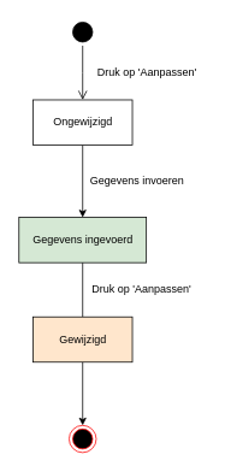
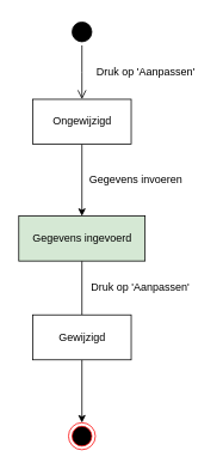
  <mxCell id="0" />
  <mxCell id="1" parent="0" />
  <mxCell id="2" value="" style="ellipse;html=1;shape=startState;fillColor=#000000;strokeColor=#000000;" vertex="1" parent="1"><mxGeometry x="76" y="20" width="30" height="30" as="geometry" /></mxCell>
  <mxCell id="3" value="" style="edgeStyle=orthogonalEdgeStyle;html=1;verticalAlign=bottom;endArrow=open;endSize=8;strokeColor=#000000;rounded=0;" edge="1" source="2" parent="1"><mxGeometry relative="1" as="geometry"><mxPoint x="91" y="110" as="targetPoint" /></mxGeometry></mxCell>
  <mxCell id="4" style="edgeStyle=orthogonalEdgeStyle;rounded=0;orthogonalLoop=1;jettySize=auto;html=1;strokeColor=#000000;" edge="1" parent="1" source="5" target="8"><mxGeometry relative="1" as="geometry" /></mxCell>
  <mxCell id="5" value="Ongewijzigd" style="html=1;strokeColor=#000000;" vertex="1" parent="1"><mxGeometry x="36" y="110" width="110" height="50" as="geometry" /></mxCell>
  <mxCell id="6" value="Druk op 'Aanpassen'" style="text;html=1;align=center;verticalAlign=middle;resizable=0;points=[];autosize=1;strokeColor=none;fillColor=none;" vertex="1" parent="1"><mxGeometry x="97" y="70" width="130" height="20" as="geometry" /></mxCell>
  <mxCell id="7" style="edgeStyle=orthogonalEdgeStyle;rounded=0;orthogonalLoop=1;jettySize=auto;html=1;strokeColor=#000000;endArrow=none;" edge="1" parent="1" source="8" target="11"><mxGeometry relative="1" as="geometry" /></mxCell>
  <mxCell id="8" value="Gegevens ingevoerd" style="html=1;strokeColor=#000000;fillColor=#d5e8d4;" vertex="1" parent="1"><mxGeometry x="20.5" y="240" width="141" height="50" as="geometry" /></mxCell>
  <mxCell id="9" value="Gegevens invoeren" style="text;html=1;align=center;verticalAlign=middle;resizable=0;points=[];autosize=1;strokeColor=none;fillColor=none;" vertex="1" parent="1"><mxGeometry x="91" y="190" width="120" height="20" as="geometry" /></mxCell>
  <mxCell id="10" style="edgeStyle=orthogonalEdgeStyle;rounded=0;orthogonalLoop=1;jettySize=auto;html=1;strokeColor=#000000;" edge="1" parent="1" source="11" target="13"><mxGeometry relative="1" as="geometry" /></mxCell>
- <mxCell id="11" value="Gewijzigd" style="html=1;strokeColor=#000000;fillColor=#ffe6cc;" vertex="1" parent="1"><mxGeometry x="36" y="350" width="110" height="50" as="geometry" /></mxCell>
+ <mxCell id="11" value="Gewijzigd" style="html=1;strokeColor=#000000;" vertex="1" parent="1"><mxGeometry x="36" y="350" width="110" height="50" as="geometry" /></mxCell>
  <mxCell id="12" value="Druk op 'Aanpassen'" style="text;html=1;align=center;verticalAlign=middle;resizable=0;points=[];autosize=1;strokeColor=none;fillColor=none;" vertex="1" parent="1"><mxGeometry x="91" y="310" width="130" height="20" as="geometry" /></mxCell>
  <mxCell id="13" value="" style="ellipse;html=1;shape=endState;fillColor=#000000;strokeColor=#ff0000;" vertex="1" parent="1"><mxGeometry x="76" y="470" width="30" height="30" as="geometry" /></mxCell>
